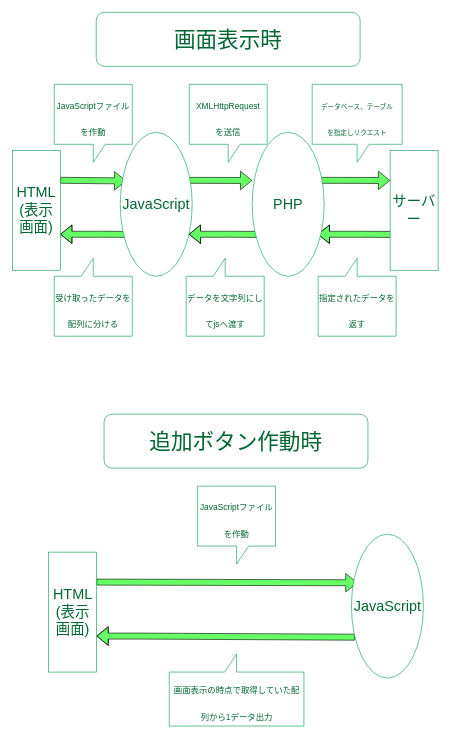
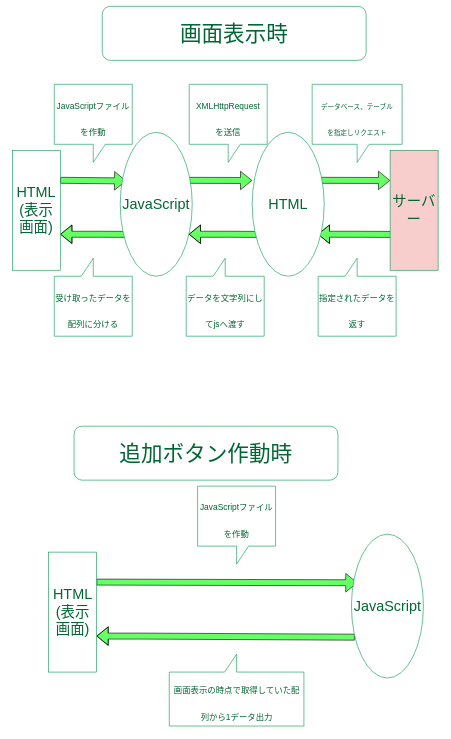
  <mxCell id="0" />
  <mxCell id="1" parent="0" />
  <mxCell id="2" style="edgeStyle=none;shape=flexArrow;html=1;fontSize=36;fontColor=#006633;fillColor=#66FF66;entryX=0.01;entryY=0.339;entryDx=0;entryDy=0;entryPerimeter=0;" edge="1" parent="1"><mxGeometry relative="1" as="geometry"><mxPoint x="231.2" y="390.36" as="sourcePoint" /><mxPoint x="100" y="390" as="targetPoint" /><Array as="points"><mxPoint x="170.6" y="390" /></Array></mxGeometry></mxCell>
  <mxCell id="3" style="edgeStyle=none;shape=flexArrow;html=1;fontSize=36;fontColor=#006633;fillColor=#66FF66;entryX=0.01;entryY=0.339;entryDx=0;entryDy=0;entryPerimeter=0;" edge="1" parent="1"><mxGeometry relative="1" as="geometry"><mxPoint x="445.6" y="390.36" as="sourcePoint" /><mxPoint x="314.4" y="390" as="targetPoint" /><Array as="points"><mxPoint x="385" y="390" /></Array></mxGeometry></mxCell>
  <mxCell id="4" style="edgeStyle=none;shape=flexArrow;html=1;fontSize=36;fontColor=#006633;fillColor=#66FF66;entryX=0.01;entryY=0.339;entryDx=0;entryDy=0;entryPerimeter=0;" edge="1" parent="1"><mxGeometry relative="1" as="geometry"><mxPoint x="660.6" y="390.36" as="sourcePoint" /><mxPoint x="529.4" y="390" as="targetPoint" /><Array as="points"><mxPoint x="600" y="390" /></Array></mxGeometry></mxCell>
  <mxCell id="5" style="edgeStyle=none;shape=flexArrow;html=1;fontSize=36;fontColor=#006633;fillColor=#66FF66;entryX=0.01;entryY=0.339;entryDx=0;entryDy=0;entryPerimeter=0;" edge="1" parent="1"><mxGeometry relative="1" as="geometry"><mxPoint x="288.8" y="300" as="sourcePoint" /><mxPoint x="420" y="300.36" as="targetPoint" /></mxGeometry></mxCell>
  <mxCell id="6" style="edgeStyle=none;shape=flexArrow;html=1;fontSize=36;fontColor=#006633;fillColor=#66FF66;entryX=0.01;entryY=0.339;entryDx=0;entryDy=0;entryPerimeter=0;" edge="1" parent="1"><mxGeometry relative="1" as="geometry"><mxPoint x="518.8" y="300" as="sourcePoint" /><mxPoint x="650" y="300.36" as="targetPoint" /></mxGeometry></mxCell>
- <mxCell id="7" value="&lt;font style=&quot;font-size: 24px;&quot;&gt;サーバー&lt;/font&gt;" style="rounded=0;whiteSpace=wrap;html=1;strokeColor=#00994D;fontColor=#006633;fillColor=#FFFFFF;" vertex="1" parent="1"><mxGeometry x="650" y="250" width="80" height="200" as="geometry" /></mxCell>
+ <mxCell id="7" value="&lt;font style=&quot;font-size: 24px;&quot;&gt;サーバー&lt;/font&gt;" style="rounded=0;whiteSpace=wrap;html=1;strokeColor=#00994D;fontColor=#006633;fillColor=#f8cecc;" vertex="1" parent="1"><mxGeometry x="650" y="250" width="80" height="200" as="geometry" /></mxCell>
  <mxCell id="8" style="edgeStyle=none;shape=flexArrow;html=1;exitX=1;exitY=0.25;exitDx=0;exitDy=0;fontColor=#006633;entryX=0.083;entryY=0.338;entryDx=0;entryDy=0;entryPerimeter=0;fillColor=#66FF66;" edge="1" parent="1" source="9" target="10"><mxGeometry relative="1" as="geometry"><mxPoint x="180" y="301" as="targetPoint" /></mxGeometry></mxCell>
  <mxCell id="9" value="&lt;font style=&quot;font-size: 24px;&quot;&gt;HTML&lt;br&gt;(表示画面)&lt;/font&gt;" style="rounded=0;whiteSpace=wrap;html=1;strokeColor=#00994D;fontColor=#006633;fillColor=#FFFFFF;" vertex="1" parent="1"><mxGeometry x="20" y="250" width="80" height="200" as="geometry" /></mxCell>
  <mxCell id="10" value="&lt;font style=&quot;font-size: 24px;&quot;&gt;JavaScript&lt;/font&gt;" style="ellipse;whiteSpace=wrap;html=1;strokeColor=#00994D;fontColor=#006633;fillColor=#FFFFFF;" vertex="1" parent="1"><mxGeometry x="200" y="220" width="120" height="240" as="geometry" /></mxCell>
- <mxCell id="11" value="&lt;font style=&quot;font-size: 24px;&quot;&gt;PHP&lt;/font&gt;" style="ellipse;whiteSpace=wrap;html=1;strokeColor=#00994D;fontColor=#006633;fillColor=#FFFFFF;" vertex="1" parent="1"><mxGeometry x="420" y="220" width="120" height="240" as="geometry" /></mxCell>
- <mxCell id="12" value="&lt;font style=&quot;font-size: 36px;&quot;&gt;画面表示時&lt;/font&gt;" style="rounded=1;whiteSpace=wrap;html=1;strokeColor=#00994D;fontSize=18;fontColor=#006633;fillColor=#FFFFFF;" vertex="1" parent="1"><mxGeometry x="160" y="20" width="440" height="90" as="geometry" /></mxCell>
+ <mxCell id="11" value="&lt;font style=&quot;font-size: 24px;&quot;&gt;HTML&lt;/font&gt;" style="ellipse;whiteSpace=wrap;html=1;strokeColor=#00994D;fontColor=#006633;fillColor=#FFFFFF;" vertex="1" parent="1"><mxGeometry x="420" y="220" width="120" height="240" as="geometry" /></mxCell>
+ <mxCell id="12" value="&lt;font style=&quot;font-size: 36px;&quot;&gt;画面表示時&lt;/font&gt;" style="rounded=1;whiteSpace=wrap;html=1;strokeColor=#00994D;fontSize=18;fontColor=#006633;fillColor=#FFFFFF;" vertex="1" parent="1"><mxGeometry x="170" y="10" width="440" height="90" as="geometry" /></mxCell>
  <mxCell id="13" value="&lt;font style=&quot;font-size: 14px;&quot;&gt;JavaScriptファイルを作動&lt;/font&gt;" style="shape=callout;whiteSpace=wrap;html=1;perimeter=calloutPerimeter;strokeColor=#00994D;fontSize=36;fontColor=#006633;fillColor=#FFFFFF;" vertex="1" parent="1"><mxGeometry x="90" y="140" width="130" height="130" as="geometry" /></mxCell>
  <mxCell id="14" value="&lt;font style=&quot;font-size: 14px;&quot;&gt;XMLHttpRequest&lt;br&gt;を送信&lt;/font&gt;" style="shape=callout;whiteSpace=wrap;html=1;perimeter=calloutPerimeter;strokeColor=#00994D;fontSize=36;fontColor=#006633;fillColor=#FFFFFF;" vertex="1" parent="1"><mxGeometry x="315" y="140" width="130" height="130" as="geometry" /></mxCell>
  <mxCell id="15" value="&lt;font style=&quot;font-size: 11px;&quot;&gt;データベース、テーブル&lt;br&gt;を指定しリクエスト&lt;br&gt;&lt;/font&gt;" style="shape=callout;whiteSpace=wrap;html=1;perimeter=calloutPerimeter;strokeColor=#00994D;fontSize=36;fontColor=#006633;fillColor=#FFFFFF;" vertex="1" parent="1"><mxGeometry x="520" y="140" width="150" height="130" as="geometry" /></mxCell>
  <mxCell id="16" value="&lt;font style=&quot;font-size: 14px;&quot;&gt;指定されたデータを&lt;br&gt;返す&lt;br&gt;&lt;/font&gt;" style="shape=callout;whiteSpace=wrap;html=1;perimeter=calloutPerimeter;strokeColor=#00994D;fontSize=36;fontColor=#006633;fillColor=#FFFFFF;rotation=0;direction=west;" vertex="1" parent="1"><mxGeometry x="530" y="430" width="130" height="130" as="geometry" /></mxCell>
  <mxCell id="17" value="&lt;font style=&quot;font-size: 14px;&quot;&gt;データを文字列にしてjsへ渡す&lt;br&gt;&lt;/font&gt;" style="shape=callout;whiteSpace=wrap;html=1;perimeter=calloutPerimeter;strokeColor=#00994D;fontSize=36;fontColor=#006633;fillColor=#FFFFFF;rotation=0;direction=west;" vertex="1" parent="1"><mxGeometry x="310" y="430" width="130" height="130" as="geometry" /></mxCell>
  <mxCell id="18" value="&lt;font style=&quot;font-size: 14px;&quot;&gt;受け取ったデータを配列に分ける&lt;br&gt;&lt;/font&gt;" style="shape=callout;whiteSpace=wrap;html=1;perimeter=calloutPerimeter;strokeColor=#00994D;fontSize=36;fontColor=#006633;fillColor=#FFFFFF;rotation=0;direction=west;" vertex="1" parent="1"><mxGeometry x="90" y="430" width="130" height="130" as="geometry" /></mxCell>
  <mxCell id="19" style="edgeStyle=none;shape=flexArrow;html=1;fontSize=36;fontColor=#006633;fillColor=#66FF66;entryX=0.01;entryY=0.339;entryDx=0;entryDy=0;entryPerimeter=0;exitX=0.045;exitY=0.716;exitDx=0;exitDy=0;exitPerimeter=0;" edge="1" parent="1" source="22"><mxGeometry relative="1" as="geometry"><mxPoint x="291.7" y="1060.36" as="sourcePoint" /><mxPoint x="160.5" y="1060" as="targetPoint" /><Array as="points"><mxPoint x="231.1" y="1060" /></Array></mxGeometry></mxCell>
  <mxCell id="20" style="edgeStyle=none;shape=flexArrow;html=1;exitX=1;exitY=0.25;exitDx=0;exitDy=0;fontColor=#006633;entryX=0.083;entryY=0.338;entryDx=0;entryDy=0;entryPerimeter=0;fillColor=#66FF66;" edge="1" parent="1" source="21" target="22"><mxGeometry relative="1" as="geometry"><mxPoint x="240.5" y="971" as="targetPoint" /></mxGeometry></mxCell>
  <mxCell id="21" value="&lt;font style=&quot;font-size: 24px;&quot;&gt;HTML&lt;br&gt;(表示画面)&lt;/font&gt;" style="rounded=0;whiteSpace=wrap;html=1;strokeColor=#00994D;fontColor=#006633;fillColor=#FFFFFF;" vertex="1" parent="1"><mxGeometry x="80.5" y="920" width="80" height="200" as="geometry" /></mxCell>
  <mxCell id="22" value="&lt;font style=&quot;font-size: 24px;&quot;&gt;JavaScript&lt;/font&gt;" style="ellipse;whiteSpace=wrap;html=1;strokeColor=#00994D;fontColor=#006633;fillColor=#FFFFFF;" vertex="1" parent="1"><mxGeometry x="585.5" y="890" width="120" height="240" as="geometry" /></mxCell>
- <mxCell id="23" value="&lt;span style=&quot;font-size: 36px;&quot;&gt;追加ボタン作動時&lt;/span&gt;" style="rounded=1;whiteSpace=wrap;html=1;strokeColor=#00994D;fontSize=18;fontColor=#006633;fillColor=#FFFFFF;" vertex="1" parent="1"><mxGeometry x="173" y="690" width="440" height="90" as="geometry" /></mxCell>
+ <mxCell id="23" value="&lt;span style=&quot;font-size: 36px;&quot;&gt;追加ボタン作動時&lt;/span&gt;" style="rounded=1;whiteSpace=wrap;html=1;strokeColor=#00994D;fontSize=18;fontColor=#006633;fillColor=#FFFFFF;" vertex="1" parent="1"><mxGeometry x="123" y="710" width="440" height="90" as="geometry" /></mxCell>
  <mxCell id="24" value="&lt;span style=&quot;font-size: 14px;&quot;&gt;JavaScriptファイルを作動&lt;/span&gt;" style="shape=callout;whiteSpace=wrap;html=1;perimeter=calloutPerimeter;strokeColor=#00994D;fontSize=36;fontColor=#006633;fillColor=#FFFFFF;" vertex="1" parent="1"><mxGeometry x="329" y="810" width="130" height="130" as="geometry" /></mxCell>
  <mxCell id="25" value="&lt;font style=&quot;font-size: 14px;&quot;&gt;画面表示の時点で取得していた配列から1データ出力&lt;br&gt;&lt;/font&gt;" style="shape=callout;whiteSpace=wrap;html=1;perimeter=calloutPerimeter;strokeColor=#00994D;fontSize=36;fontColor=#006633;fillColor=#FFFFFF;rotation=0;direction=west;" vertex="1" parent="1"><mxGeometry x="281.75" y="1090" width="224.5" height="120" as="geometry" /></mxCell>
